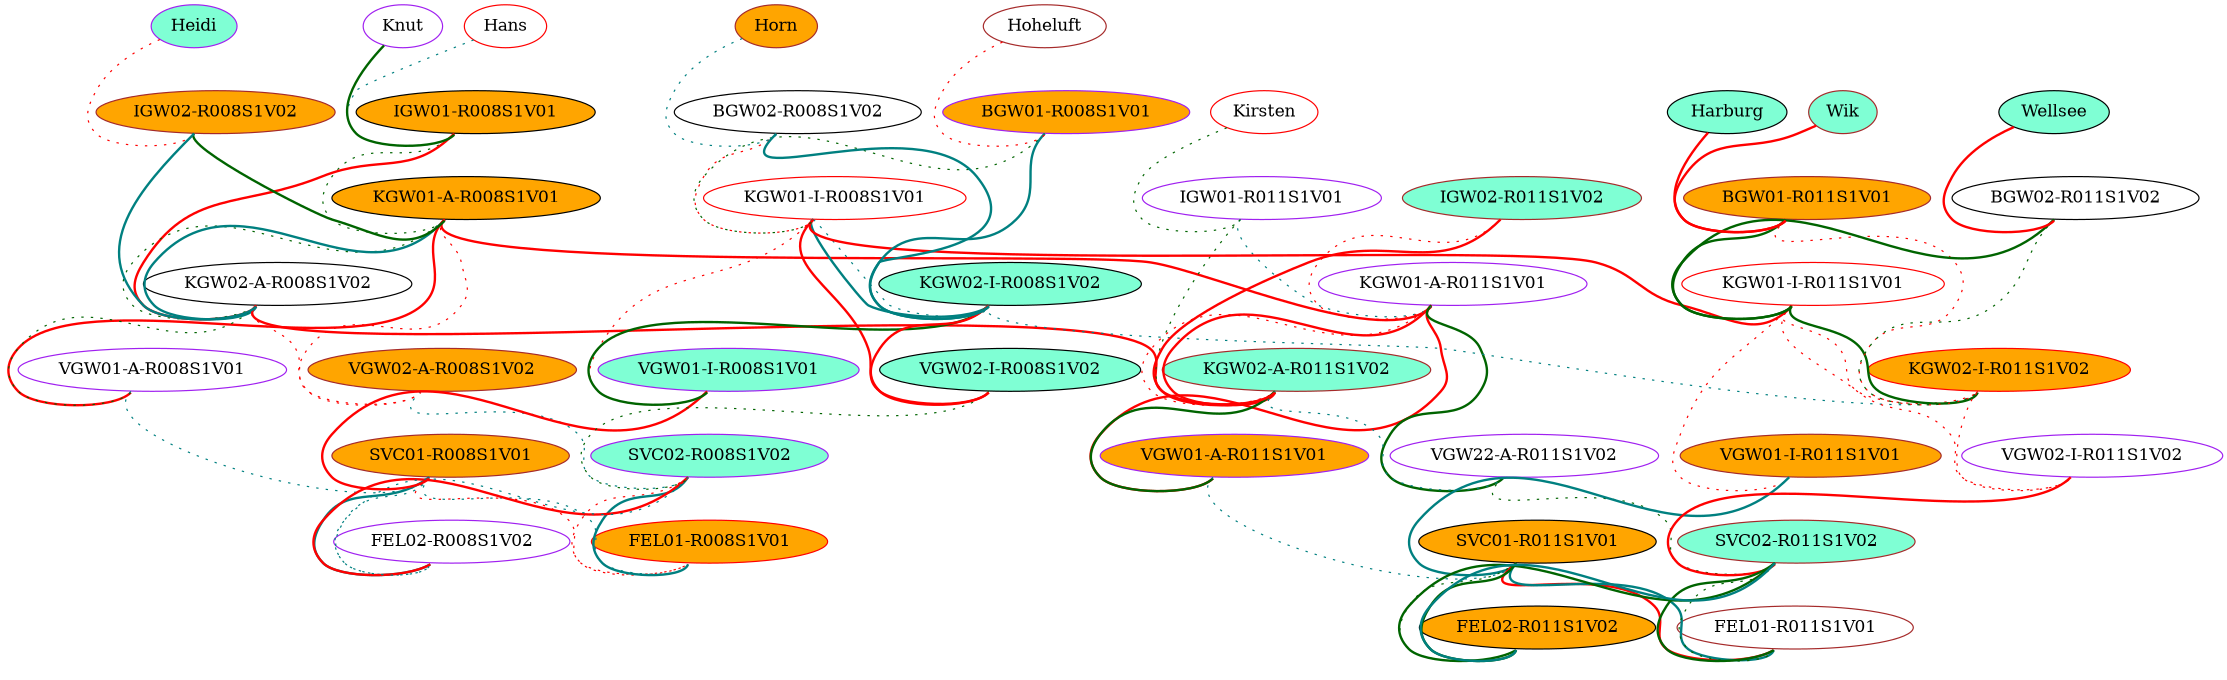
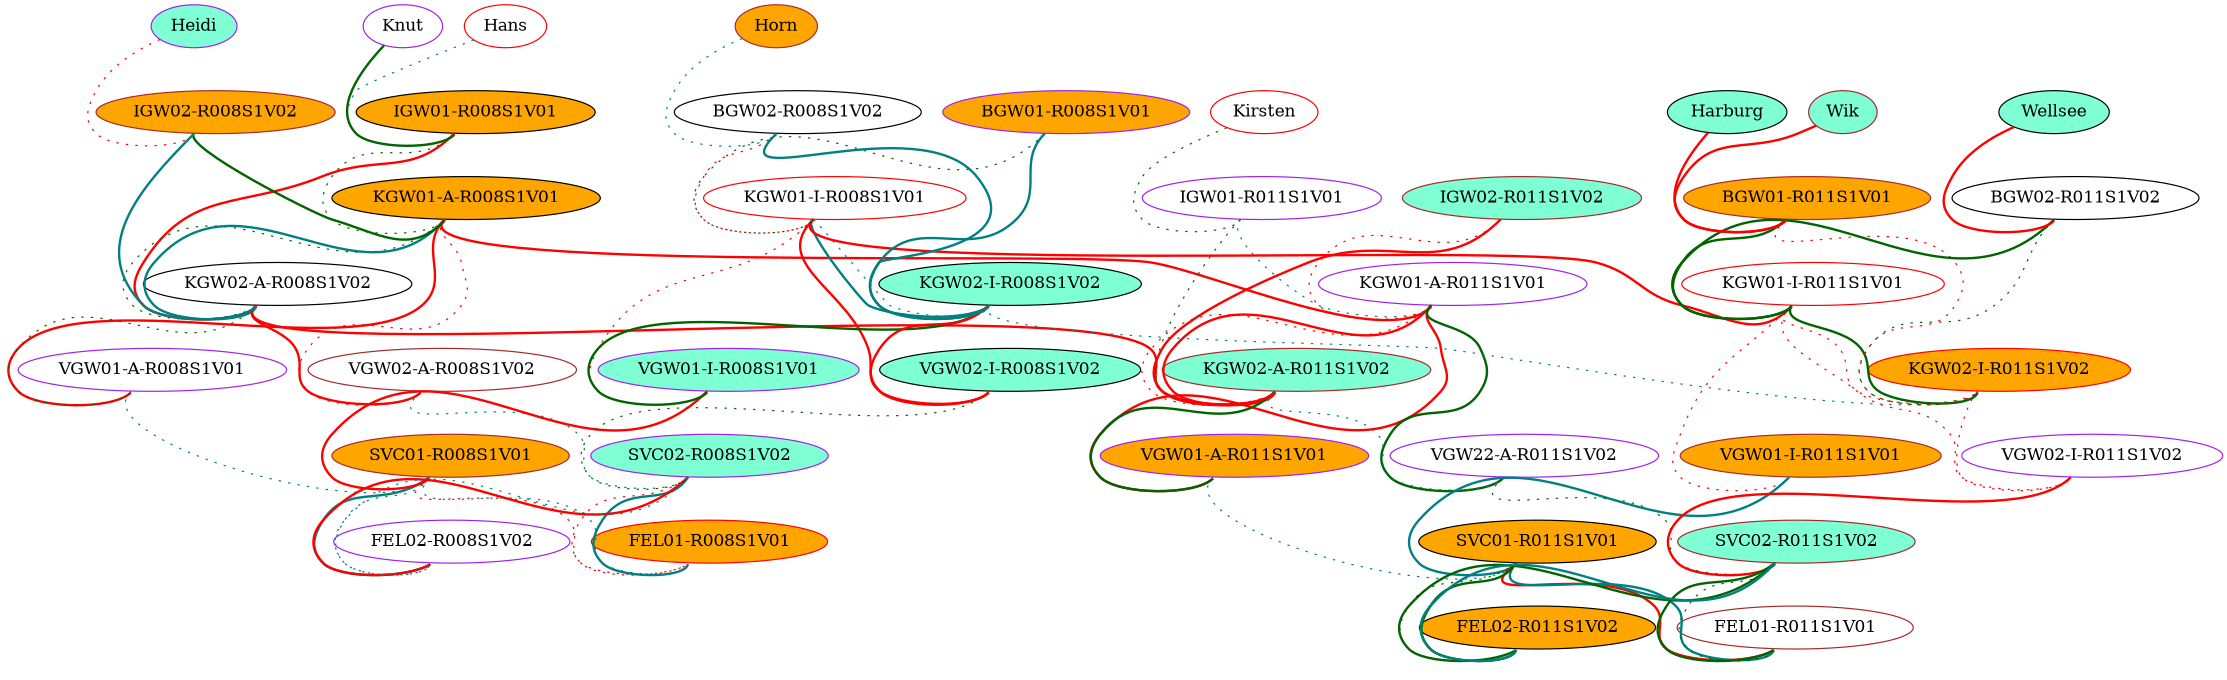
  graph {
    node [color=purple fillcolor=white style=filled]
    edge [color=red headport=swp1 style=bold tailport=swp32]
    Hans [color=red]
    "IGW01-R008S1V01" [color=black fillcolor=orange]
    "KGW01-A-R008S1V01" [color=black fillcolor=orange]
    "KGW02-A-R008S1V02" [color=black]
    "KGW01-A-R011S1V01"
    "VGW01-A-R008S1V01"
-   "VGW02-A-R008S1V02" [color=brown fillcolor=orange]
+   "VGW02-A-R008S1V02" [color=brown]
    "KGW02-A-R011S1V02" [color=brown fillcolor=aquamarine]
    Heidi [fillcolor=aquamarine]
    "IGW02-R008S1V02" [color=brown fillcolor=orange]
    Kirsten [color=red]
    "IGW01-R011S1V01"
    "VGW01-A-R011S1V01" [fillcolor=orange]
    n14 [label="VGW22-A-R011S1V02"]
    Knut
    "SVC01-R008S1V01" [color=brown fillcolor=orange]
    "SVC02-R008S1V02" [fillcolor=aquamarine]
    "FEL01-R008S1V01" [color=red fillcolor=orange]
    "FEL02-R008S1V02"
    "VGW01-I-R008S1V01" [fillcolor=aquamarine]
    "VGW02-I-R008S1V02" [color=black fillcolor=aquamarine]
    "KGW01-I-R008S1V01" [color=red]
    "KGW02-I-R008S1V02" [color=black fillcolor=aquamarine]
    "KGW01-I-R011S1V01" [color=red]
    "KGW02-I-R011S1V02" [color=red fillcolor=orange]
    "VGW01-I-R011S1V01" [color=brown fillcolor=orange]
    "VGW02-I-R011S1V02"
    "BGW01-R008S1V01" [fillcolor=orange]
    "BGW02-R008S1V02" [color=black]
    "SVC01-R011S1V01" [color=black fillcolor=orange]
    "SVC02-R011S1V02" [color=brown fillcolor=aquamarine]
    "IGW02-R011S1V02" [color=brown fillcolor=aquamarine]
    "FEL01-R011S1V01" [color=brown]
    "FEL02-R011S1V02" [color=black fillcolor=orange]
    "BGW01-R011S1V01" [color=brown fillcolor=orange]
    "BGW02-R011S1V02" [color=black]
-   Hoheluft [color=brown]
    Horn [color=brown fillcolor=orange]
    Harburg [color=black fillcolor=aquamarine]
    Wik [color=brown fillcolor=aquamarine]
    Wellsee [color=black fillcolor=aquamarine]
    Hans -- "IGW01-R008S1V01" [color=teal style=dotted tailport=eth1]
    "IGW01-R008S1V01" -- "KGW01-A-R008S1V01" [color=darkgreen style=dotted tailport=swp31]
    "IGW01-R008S1V01" -- "KGW02-A-R008S1V02"
    "KGW01-A-R008S1V01" -- "KGW02-A-R008S1V02" [color=darkgreen headport=swp21 style=dotted tailport=swp21]
    "KGW01-A-R008S1V01" -- "KGW02-A-R008S1V02" [color=teal headport=swp22 tailport=swp22]
    "KGW01-A-R008S1V01" -- "KGW01-A-R011S1V01" [headport=swp25 tailport=swp27]
    "KGW01-A-R008S1V01" -- "VGW01-A-R008S1V01" [tailport=swp31]
    "KGW01-A-R008S1V01" -- "VGW02-A-R008S1V02" [style=dotted]
    "KGW02-A-R008S1V02" -- "VGW01-A-R008S1V01" [color=darkgreen headport=swp2 style=dotted tailport=swp31]
-   "KGW02-A-R008S1V02" -- "VGW02-A-R008S1V02" [headport=swp2 style=dotted]
+   "KGW02-A-R008S1V02" -- "VGW02-A-R008S1V02" [headport=swp2]
    "KGW02-A-R008S1V02" -- "KGW02-A-R011S1V02" [headport=swp25 tailport=swp27]
    "KGW01-A-R011S1V01" -- "KGW02-A-R011S1V02" [headport=swp21 style=dotted tailport=swp21]
    "KGW01-A-R011S1V01" -- "KGW02-A-R011S1V02" [headport=swp22 tailport=swp22]
    "KGW01-A-R011S1V01" -- "VGW01-A-R011S1V01" [tailport=swp31]
    "KGW01-A-R011S1V01" -- n14 [color=darkgreen]
    "VGW01-A-R008S1V01" -- "SVC01-R008S1V01" [color=teal style=dotted tailport=swp11]
    "VGW02-A-R008S1V02" -- "SVC02-R008S1V02" [color=teal style=dotted tailport=swp11]
    "KGW02-A-R011S1V02" -- "VGW01-A-R011S1V01" [color=darkgreen headport=swp2 tailport=swp31]
    "KGW02-A-R011S1V02" -- n14 [color=teal headport=swp2 style=dotted]
    Heidi -- "IGW02-R008S1V02" [style=dotted tailport=eth1]
    "IGW02-R008S1V02" -- "KGW01-A-R008S1V01" [color=darkgreen headport=swp2 tailport=swp31]
    "IGW02-R008S1V02" -- "KGW02-A-R008S1V02" [color=teal headport=swp2]
    Kirsten -- "IGW01-R011S1V01" [color=darkgreen style=dotted tailport=eth1]
    "IGW01-R011S1V01" -- "KGW01-A-R011S1V01" [color=teal style=dotted tailport=swp31]
    "IGW01-R011S1V01" -- "KGW02-A-R011S1V02" [color=darkgreen style=dotted]
    "VGW01-A-R011S1V01" -- "SVC01-R011S1V01" [color=teal style=dotted tailport=swp11]
    n14 -- "SVC02-R011S1V02" [color=darkgreen style=dotted tailport=swp11]
    Knut -- "IGW01-R008S1V01" [color=darkgreen headport=swp2 tailport=eth1]
    "SVC01-R008S1V01" -- "FEL01-R008S1V01" [style=dotted tailport=swp21]
    "SVC01-R008S1V01" -- "FEL01-R008S1V01" [color=teal headport=swp3 style=dotted tailport=swp31]
    "SVC01-R008S1V01" -- "FEL02-R008S1V02" [color=teal tailport=swp22]
    "SVC01-R008S1V01" -- "FEL02-R008S1V02" [color=teal headport=swp3 style=dotted]
    "SVC02-R008S1V02" -- "FEL01-R008S1V01" [headport=swp2 style=dotted tailport=swp21]
    "SVC02-R008S1V02" -- "FEL01-R008S1V01" [color=teal headport=swp4 tailport=swp31]
    "SVC02-R008S1V02" -- "FEL02-R008S1V02" [headport=swp2 tailport=swp22]
    "SVC02-R008S1V02" -- "FEL02-R008S1V02" [color=teal headport=swp4 style=dotted]
    "VGW01-I-R008S1V01" -- "SVC01-R008S1V01" [headport=swp11 tailport=swp11]
    "VGW02-I-R008S1V02" -- "SVC02-R008S1V02" [color=darkgreen headport=swp11 style=dotted tailport=swp11]
    "KGW01-I-R008S1V01" -- "VGW01-I-R008S1V01" [style=dotted tailport=swp31]
    "KGW01-I-R008S1V01" -- "VGW02-I-R008S1V02"
    "KGW01-I-R008S1V01" -- "KGW02-I-R008S1V02" [color=teal headport=swp21 tailport=swp21]
    "KGW01-I-R008S1V01" -- "KGW02-I-R008S1V02" [color=teal headport=swp22 style=dotted tailport=swp22]
    "KGW01-I-R008S1V01" -- "KGW01-I-R011S1V01" [headport=swp25 tailport=swp27]
    "KGW02-I-R008S1V02" -- "VGW01-I-R008S1V01" [color=darkgreen headport=swp2 tailport=swp31]
    "KGW02-I-R008S1V02" -- "VGW02-I-R008S1V02" [headport=swp2]
    "KGW02-I-R008S1V02" -- "KGW02-I-R011S1V02" [color=teal headport=swp25 style=dotted tailport=swp27]
    "KGW01-I-R011S1V01" -- "KGW02-I-R011S1V02" [headport=swp21 style=dotted tailport=swp21]
    "KGW01-I-R011S1V01" -- "KGW02-I-R011S1V02" [color=darkgreen headport=swp22 tailport=swp22]
    "KGW01-I-R011S1V01" -- "VGW01-I-R011S1V01" [style=dotted tailport=swp31]
    "KGW01-I-R011S1V01" -- "VGW02-I-R011S1V02" [style=dotted]
    "KGW02-I-R011S1V02" -- "VGW02-I-R011S1V02" [headport=swp2 style=dotted]
    "VGW01-I-R011S1V01" -- "SVC01-R011S1V01" [color=teal headport=swp11 tailport=swp11]
    "VGW02-I-R011S1V02" -- "SVC02-R011S1V02" [headport=swp11 tailport=swp11]
    "BGW01-R008S1V01" -- "KGW01-I-R008S1V01" [color=darkgreen style=dotted tailport=swp31]
    "BGW01-R008S1V01" -- "KGW02-I-R008S1V02" [color=teal]
    "BGW02-R008S1V02" -- "KGW01-I-R008S1V01" [headport=swp2 style=dotted tailport=swp31]
    "BGW02-R008S1V02" -- "KGW02-I-R008S1V02" [color=teal headport=swp2]
    "SVC01-R011S1V01" -- "FEL01-R011S1V01" [tailport=swp21]
    "SVC01-R011S1V01" -- "FEL01-R011S1V01" [color=teal headport=swp3 tailport=swp31]
    "SVC01-R011S1V01" -- "FEL02-R011S1V02" [color=darkgreen style=dotted tailport=swp22]
    "SVC01-R011S1V01" -- "FEL02-R011S1V02" [color=darkgreen headport=swp3]
    "SVC02-R011S1V02" -- "FEL01-R011S1V01" [color=darkgreen headport=swp2 tailport=swp21]
    "SVC02-R011S1V02" -- "FEL01-R011S1V01" [color=darkgreen headport=swp4 style=dotted tailport=swp31]
    "SVC02-R011S1V02" -- "FEL02-R011S1V02" [color=darkgreen headport=swp2 tailport=swp22]
    "SVC02-R011S1V02" -- "FEL02-R011S1V02" [color=teal headport=swp4]
    "IGW02-R011S1V02" -- "KGW01-A-R011S1V01" [headport=swp2 style=dotted tailport=swp31]
    "IGW02-R011S1V02" -- "KGW02-A-R011S1V02" [headport=swp2]
    "BGW01-R011S1V01" -- "KGW01-I-R011S1V01" [color=darkgreen tailport=swp31]
    "BGW01-R011S1V01" -- "KGW02-I-R011S1V02" [style=dotted]
    "BGW02-R011S1V02" -- "KGW01-I-R011S1V01" [color=darkgreen headport=swp2 tailport=swp31]
    "BGW02-R011S1V02" -- "KGW02-I-R011S1V02" [color=darkgreen headport=swp2 style=dotted]
-   Hoheluft -- "BGW01-R008S1V01" [style=dotted tailport=eth1]
    Horn -- "BGW02-R008S1V02" [color=teal style=dotted tailport=eth1]
    Harburg -- "BGW01-R011S1V01" [headport=swp8 tailport=eth1]
    Wik -- "BGW01-R011S1V01" [headport=swp11 tailport=eth1]
    Wellsee -- "BGW02-R011S1V02" [headport=swp12 tailport=eth1]
  }
